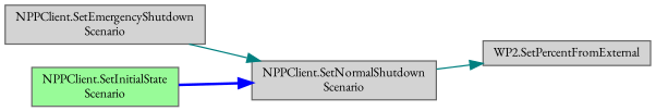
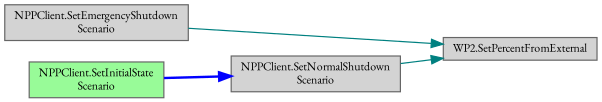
  digraph {
    fontname="EB Garamond"
    rankdir=RL
    node [color=grey40 fillcolor=lightgrey fontname="EB Garamond" fontsize=10 shape=box style=filled]
    edge [color=teal dir=back fontname="EB Garamond" fontsize=10 labelfontname=Helvetica labelfontsize=10 style=solid]
    n1 [color=gray40 fontcolor=black height=0.2 label="WP2.SetPercentFromExternal" width=0.4]
    n2 [height=0.2 label="NPPClient.SetEmergencyShutdown\lScenario" width=0.4]
    n3 [height=0.2 label="NPPClient.SetNormalShutdown\lScenario" width=0.4]
    n4 [fillcolor=palegreen height=0.2 label="NPPClient.SetInitialState\lScenario" width=0.4]
-   n3 -> n2
+   n1 -> n2
    n1 -> n3
    n3 -> n4 [color=blue style=bold]
  }
